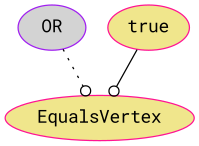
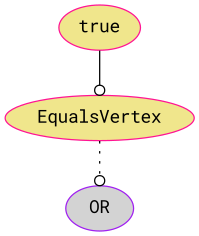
  digraph {
    fontname="Roboto Mono"
    node [color=deeppink fillcolor=khaki fontname="Roboto Mono" style=filled]
    edge [arrowhead=odot fontname="Roboto Mono"]
    n1 [label=EqualsVertex]
    n2 [color=purple fillcolor=lightgrey label=OR]
    n3 [label=true]
-   n2 -> n1 [style=dotted]
+   n1 -> n2 [style=dotted]
    n3 -> n1 [style=solid]
  }
